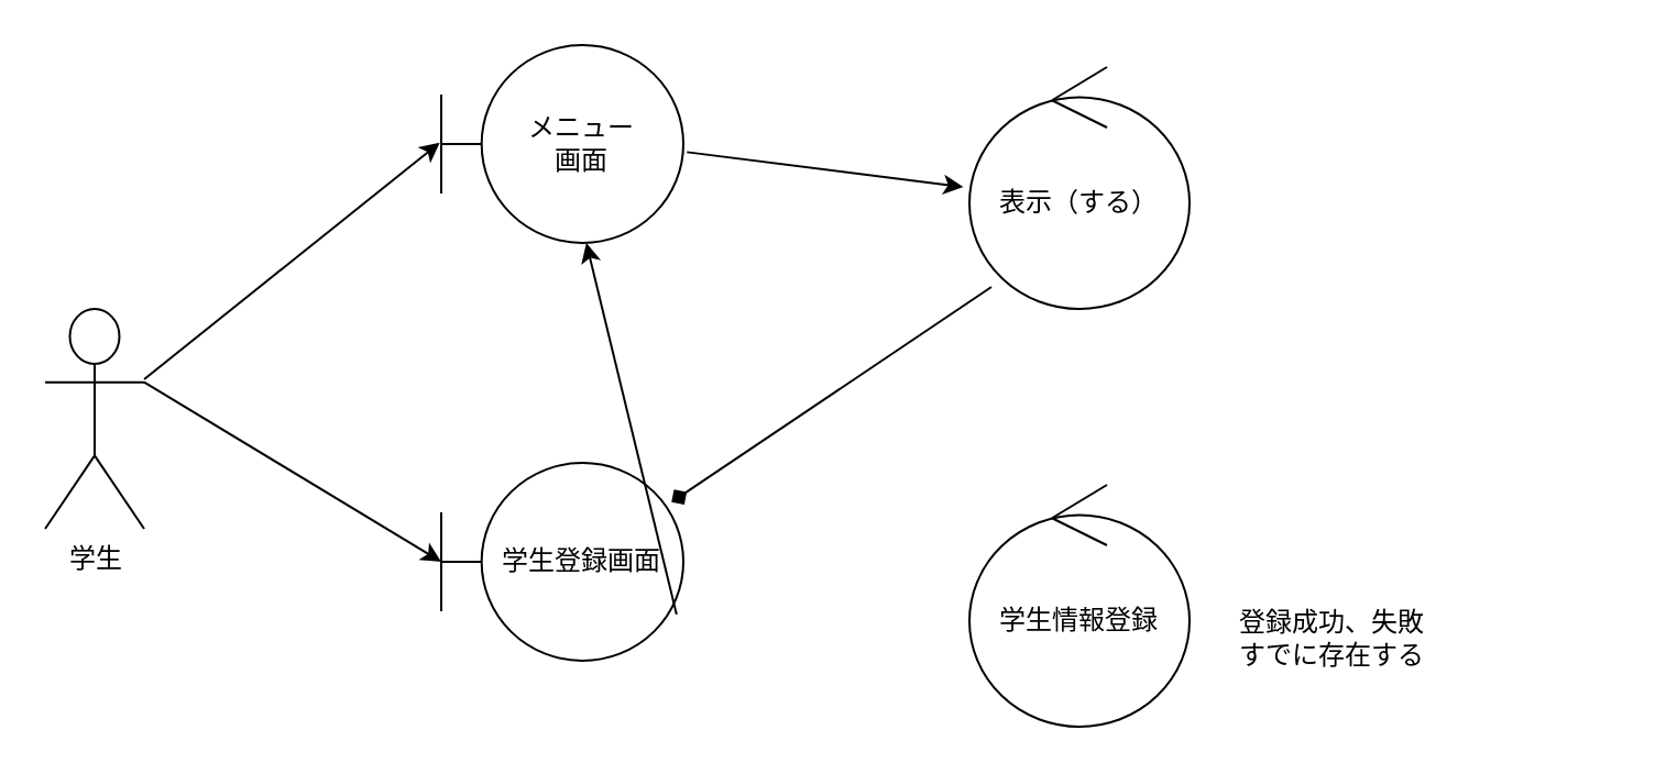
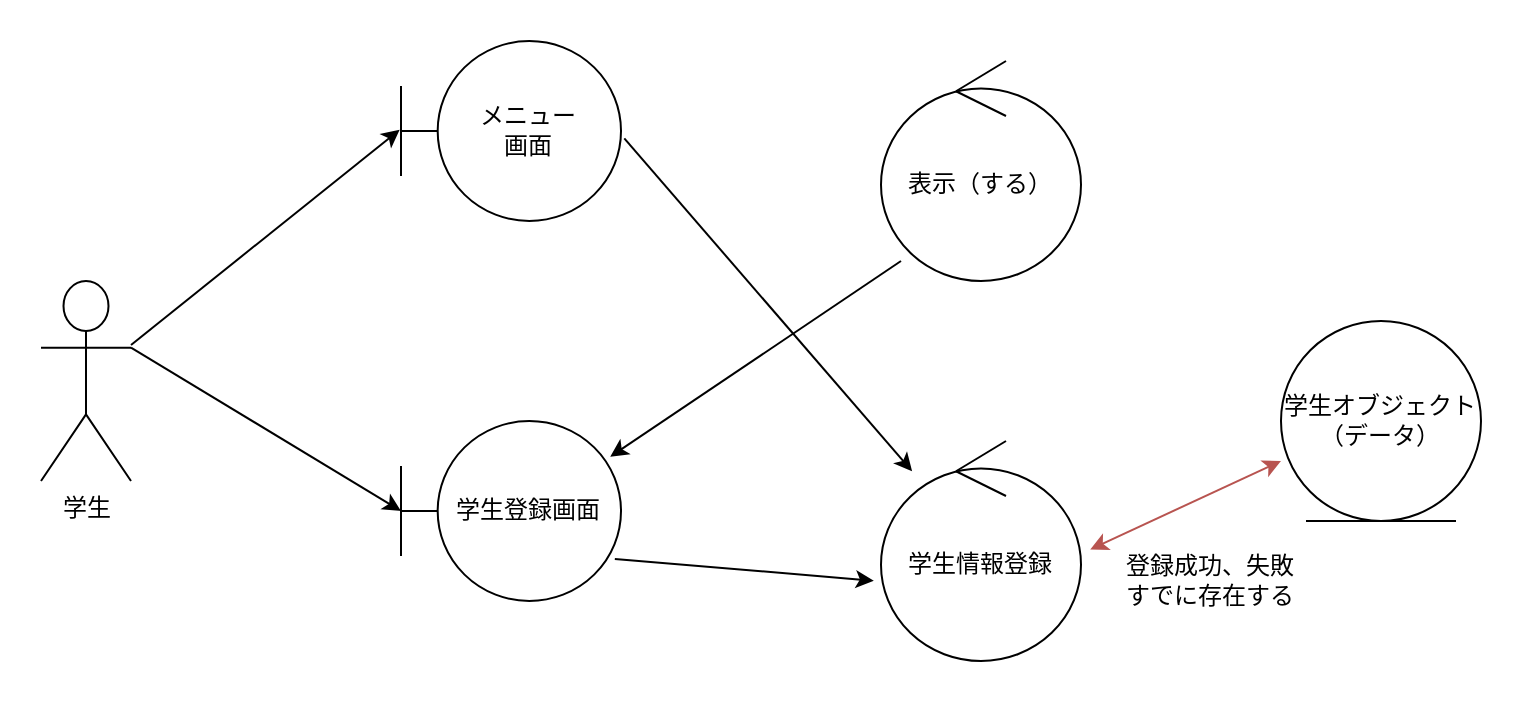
  <mxCell id="0" />
  <mxCell id="1" parent="0" />
  <mxCell id="2" value="学生" style="shape=umlActor;verticalLabelPosition=bottom;verticalAlign=top;html=1;outlineConnect=0;" parent="1" vertex="1"><mxGeometry x="20" y="140" width="45" height="100" as="geometry" /></mxCell>
  <mxCell id="3" value="メニュー&lt;div&gt;画面&lt;/div&gt;" style="shape=umlBoundary;whiteSpace=wrap;html=1;" parent="1" vertex="1"><mxGeometry x="200" y="20" width="110" height="90" as="geometry" /></mxCell>
  <mxCell id="4" value="" style="endArrow=classic;html=1;rounded=0;entryX=-0.006;entryY=0.493;entryDx=0;entryDy=0;entryPerimeter=0;" parent="1" source="2" target="3" edge="1"><mxGeometry width="50" height="50" relative="1" as="geometry"><mxPoint x="300" y="270" as="sourcePoint" /><mxPoint x="350" y="220" as="targetPoint" /></mxGeometry></mxCell>
  <mxCell id="5" value="表示（する）" style="ellipse;shape=umlControl;whiteSpace=wrap;html=1;" parent="1" vertex="1"><mxGeometry x="440" y="30" width="100" height="110" as="geometry" /></mxCell>
- <mxCell id="6" value="" style="endArrow=classic;html=1;rounded=0;entryX=-0.028;entryY=0.496;entryDx=0;entryDy=0;entryPerimeter=0;exitX=1.015;exitY=0.541;exitDx=0;exitDy=0;exitPerimeter=0;" parent="1" source="3" target="5" edge="1"><mxGeometry width="50" height="50" relative="1" as="geometry"><mxPoint x="350" y="251" as="sourcePoint" /><mxPoint x="469" y="150" as="targetPoint" /></mxGeometry></mxCell>
+ <mxCell id="6" value="" style="endArrow=classic;html=1;rounded=0;exitX=1.015;exitY=0.541;exitDx=0;exitDy=0;exitPerimeter=0;" parent="1" source="3" target="10" edge="1"><mxGeometry width="50" height="50" relative="1" as="geometry"><mxPoint x="350" y="251" as="sourcePoint" /><mxPoint x="469" y="150" as="targetPoint" /></mxGeometry></mxCell>
  <mxCell id="7" value="学生登録画面" style="shape=umlBoundary;whiteSpace=wrap;html=1;" parent="1" vertex="1"><mxGeometry x="200" y="210" width="110" height="90" as="geometry" /></mxCell>
- <mxCell id="8" value="" style="endArrow=diamond;html=1;rounded=0;entryX=0.951;entryY=0.199;entryDx=0;entryDy=0;entryPerimeter=0;exitX=0.1;exitY=0.909;exitDx=0;exitDy=0;exitPerimeter=0;" parent="1" source="5" target="7" edge="1"><mxGeometry width="50" height="50" relative="1" as="geometry"><mxPoint x="420" y="160" as="sourcePoint" /><mxPoint x="545" y="176" as="targetPoint" /></mxGeometry></mxCell>
+ <mxCell id="8" value="" style="endArrow=classic;html=1;rounded=0;entryX=0.951;entryY=0.199;entryDx=0;entryDy=0;entryPerimeter=0;exitX=0.1;exitY=0.909;exitDx=0;exitDy=0;exitPerimeter=0;" parent="1" source="5" target="7" edge="1"><mxGeometry width="50" height="50" relative="1" as="geometry"><mxPoint x="420" y="160" as="sourcePoint" /><mxPoint x="545" y="176" as="targetPoint" /></mxGeometry></mxCell>
  <mxCell id="9" value="" style="endArrow=classic;html=1;rounded=0;entryX=0;entryY=0.5;entryDx=0;entryDy=0;entryPerimeter=0;exitX=1;exitY=0.333;exitDx=0;exitDy=0;exitPerimeter=0;" parent="1" source="2" target="7" edge="1"><mxGeometry width="50" height="50" relative="1" as="geometry"><mxPoint x="290" y="450" as="sourcePoint" /><mxPoint x="415" y="466" as="targetPoint" /></mxGeometry></mxCell>
  <mxCell id="10" value="学生情報登録" style="ellipse;shape=umlControl;whiteSpace=wrap;html=1;" parent="1" vertex="1"><mxGeometry x="440" y="220" width="100" height="110" as="geometry" /></mxCell>
- <mxCell id="11" value="" style="endArrow=classic;html=1;rounded=0;exitX=0.972;exitY=0.766;exitDx=0;exitDy=0;exitPerimeter=0;" parent="1" source="7" target="3" edge="1"><mxGeometry width="50" height="50" relative="1" as="geometry"><mxPoint x="260" y="450" as="sourcePoint" /><mxPoint x="380" y="532" as="targetPoint" /></mxGeometry></mxCell>
+ <mxCell id="11" value="" style="endArrow=classic;html=1;rounded=0;entryX=-0.036;entryY=0.635;entryDx=0;entryDy=0;entryPerimeter=0;exitX=0.972;exitY=0.766;exitDx=0;exitDy=0;exitPerimeter=0;" parent="1" source="7" target="10" edge="1"><mxGeometry width="50" height="50" relative="1" as="geometry"><mxPoint x="260" y="450" as="sourcePoint" /><mxPoint x="380" y="532" as="targetPoint" /></mxGeometry></mxCell>
+ <mxCell id="12" value="学生オブジェクト&lt;div&gt;（データ）&lt;/div&gt;" style="ellipse;shape=umlEntity;whiteSpace=wrap;html=1;" parent="1" vertex="1"><mxGeometry x="640" y="160" width="100" height="100" as="geometry" /></mxCell>
+ <mxCell id="13" value="" style="endArrow=classic;startArrow=classic;html=1;rounded=0;entryX=0;entryY=0.7;entryDx=0;entryDy=0;exitX=1.046;exitY=0.493;exitDx=0;exitDy=0;exitPerimeter=0;entryPerimeter=0;fillColor=#f8cecc;strokeColor=#b85450;" parent="1" source="10" target="12" edge="1"><mxGeometry width="50" height="50" relative="1" as="geometry"><mxPoint x="310" y="270" as="sourcePoint" /><mxPoint x="360" y="220" as="targetPoint" /></mxGeometry></mxCell>
  <mxCell id="14" value="登録成功、失敗&lt;div&gt;すでに存在する&lt;/div&gt;" style="text;html=1;align=center;verticalAlign=middle;whiteSpace=wrap;rounded=0;" vertex="1" parent="1"><mxGeometry x="550" y="270" width="110" height="40" as="geometry" /></mxCell>
